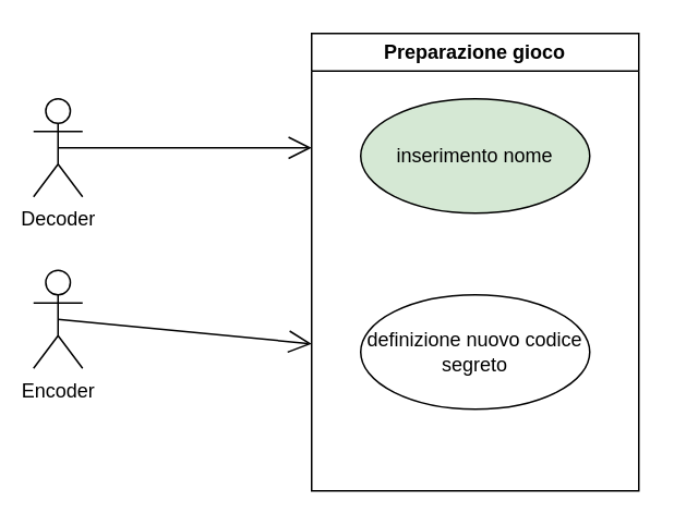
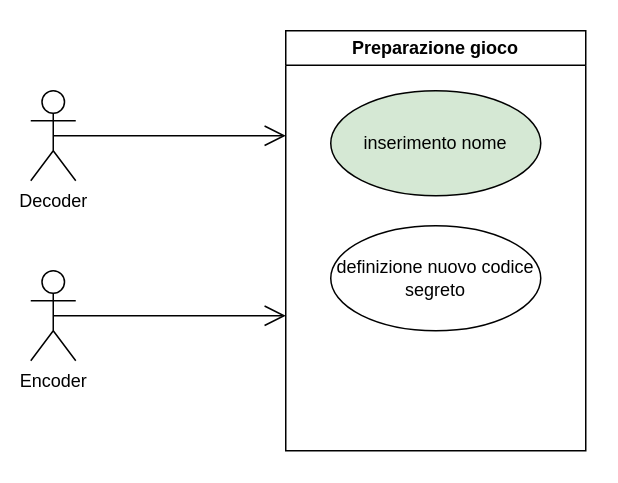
  <mxCell id="0" />
  <mxCell id="1" parent="0" />
  <mxCell id="2" value="Preparazione gioco" style="swimlane;whiteSpace=wrap;html=1;" vertex="1" parent="1"><mxGeometry x="190" y="20" width="200" height="280" as="geometry" /></mxCell>
  <mxCell id="3" value="inserimento nome" style="ellipse;whiteSpace=wrap;html=1;fillColor=#d5e8d4;" vertex="1" parent="2"><mxGeometry x="30" y="40" width="140" height="70" as="geometry" /></mxCell>
- <mxCell id="4" value="definizione nuovo codice segreto" style="ellipse;whiteSpace=wrap;html=1;" vertex="1" parent="2"><mxGeometry x="30" y="160" width="140" height="70" as="geometry" /></mxCell>
+ <mxCell id="4" value="definizione nuovo codice segreto" style="ellipse;whiteSpace=wrap;html=1;" vertex="1" parent="2"><mxGeometry x="30" y="130" width="140" height="70" as="geometry" /></mxCell>
  <mxCell id="5" value="Decoder" style="shape=umlActor;verticalLabelPosition=bottom;verticalAlign=top;html=1;" vertex="1" parent="1"><mxGeometry x="20" y="60" width="30" height="60" as="geometry" /></mxCell>
  <mxCell id="6" value="" style="endArrow=open;endFill=1;endSize=12;html=1;rounded=0;exitX=0.5;exitY=0.5;exitDx=0;exitDy=0;exitPerimeter=0;" edge="1" parent="1" source="5"><mxGeometry width="160" relative="1" as="geometry"><mxPoint x="170" y="200" as="sourcePoint" /><mxPoint x="190" y="90" as="targetPoint" /></mxGeometry></mxCell>
- <mxCell id="7" value="Encoder" style="shape=umlActor;verticalLabelPosition=bottom;verticalAlign=top;html=1;" vertex="1" parent="1"><mxGeometry x="20" y="165" width="30" height="60" as="geometry" /></mxCell>
+ <mxCell id="7" value="Encoder" style="shape=umlActor;verticalLabelPosition=bottom;verticalAlign=top;html=1;" vertex="1" parent="1"><mxGeometry x="20" y="180" width="30" height="60" as="geometry" /></mxCell>
  <mxCell id="8" value="" style="endArrow=open;endFill=1;endSize=12;html=1;rounded=0;exitX=0.5;exitY=0.5;exitDx=0;exitDy=0;exitPerimeter=0;" edge="1" parent="1" source="7"><mxGeometry width="160" relative="1" as="geometry"><mxPoint x="45" y="220" as="sourcePoint" /><mxPoint x="190" y="210" as="targetPoint" /></mxGeometry></mxCell>
